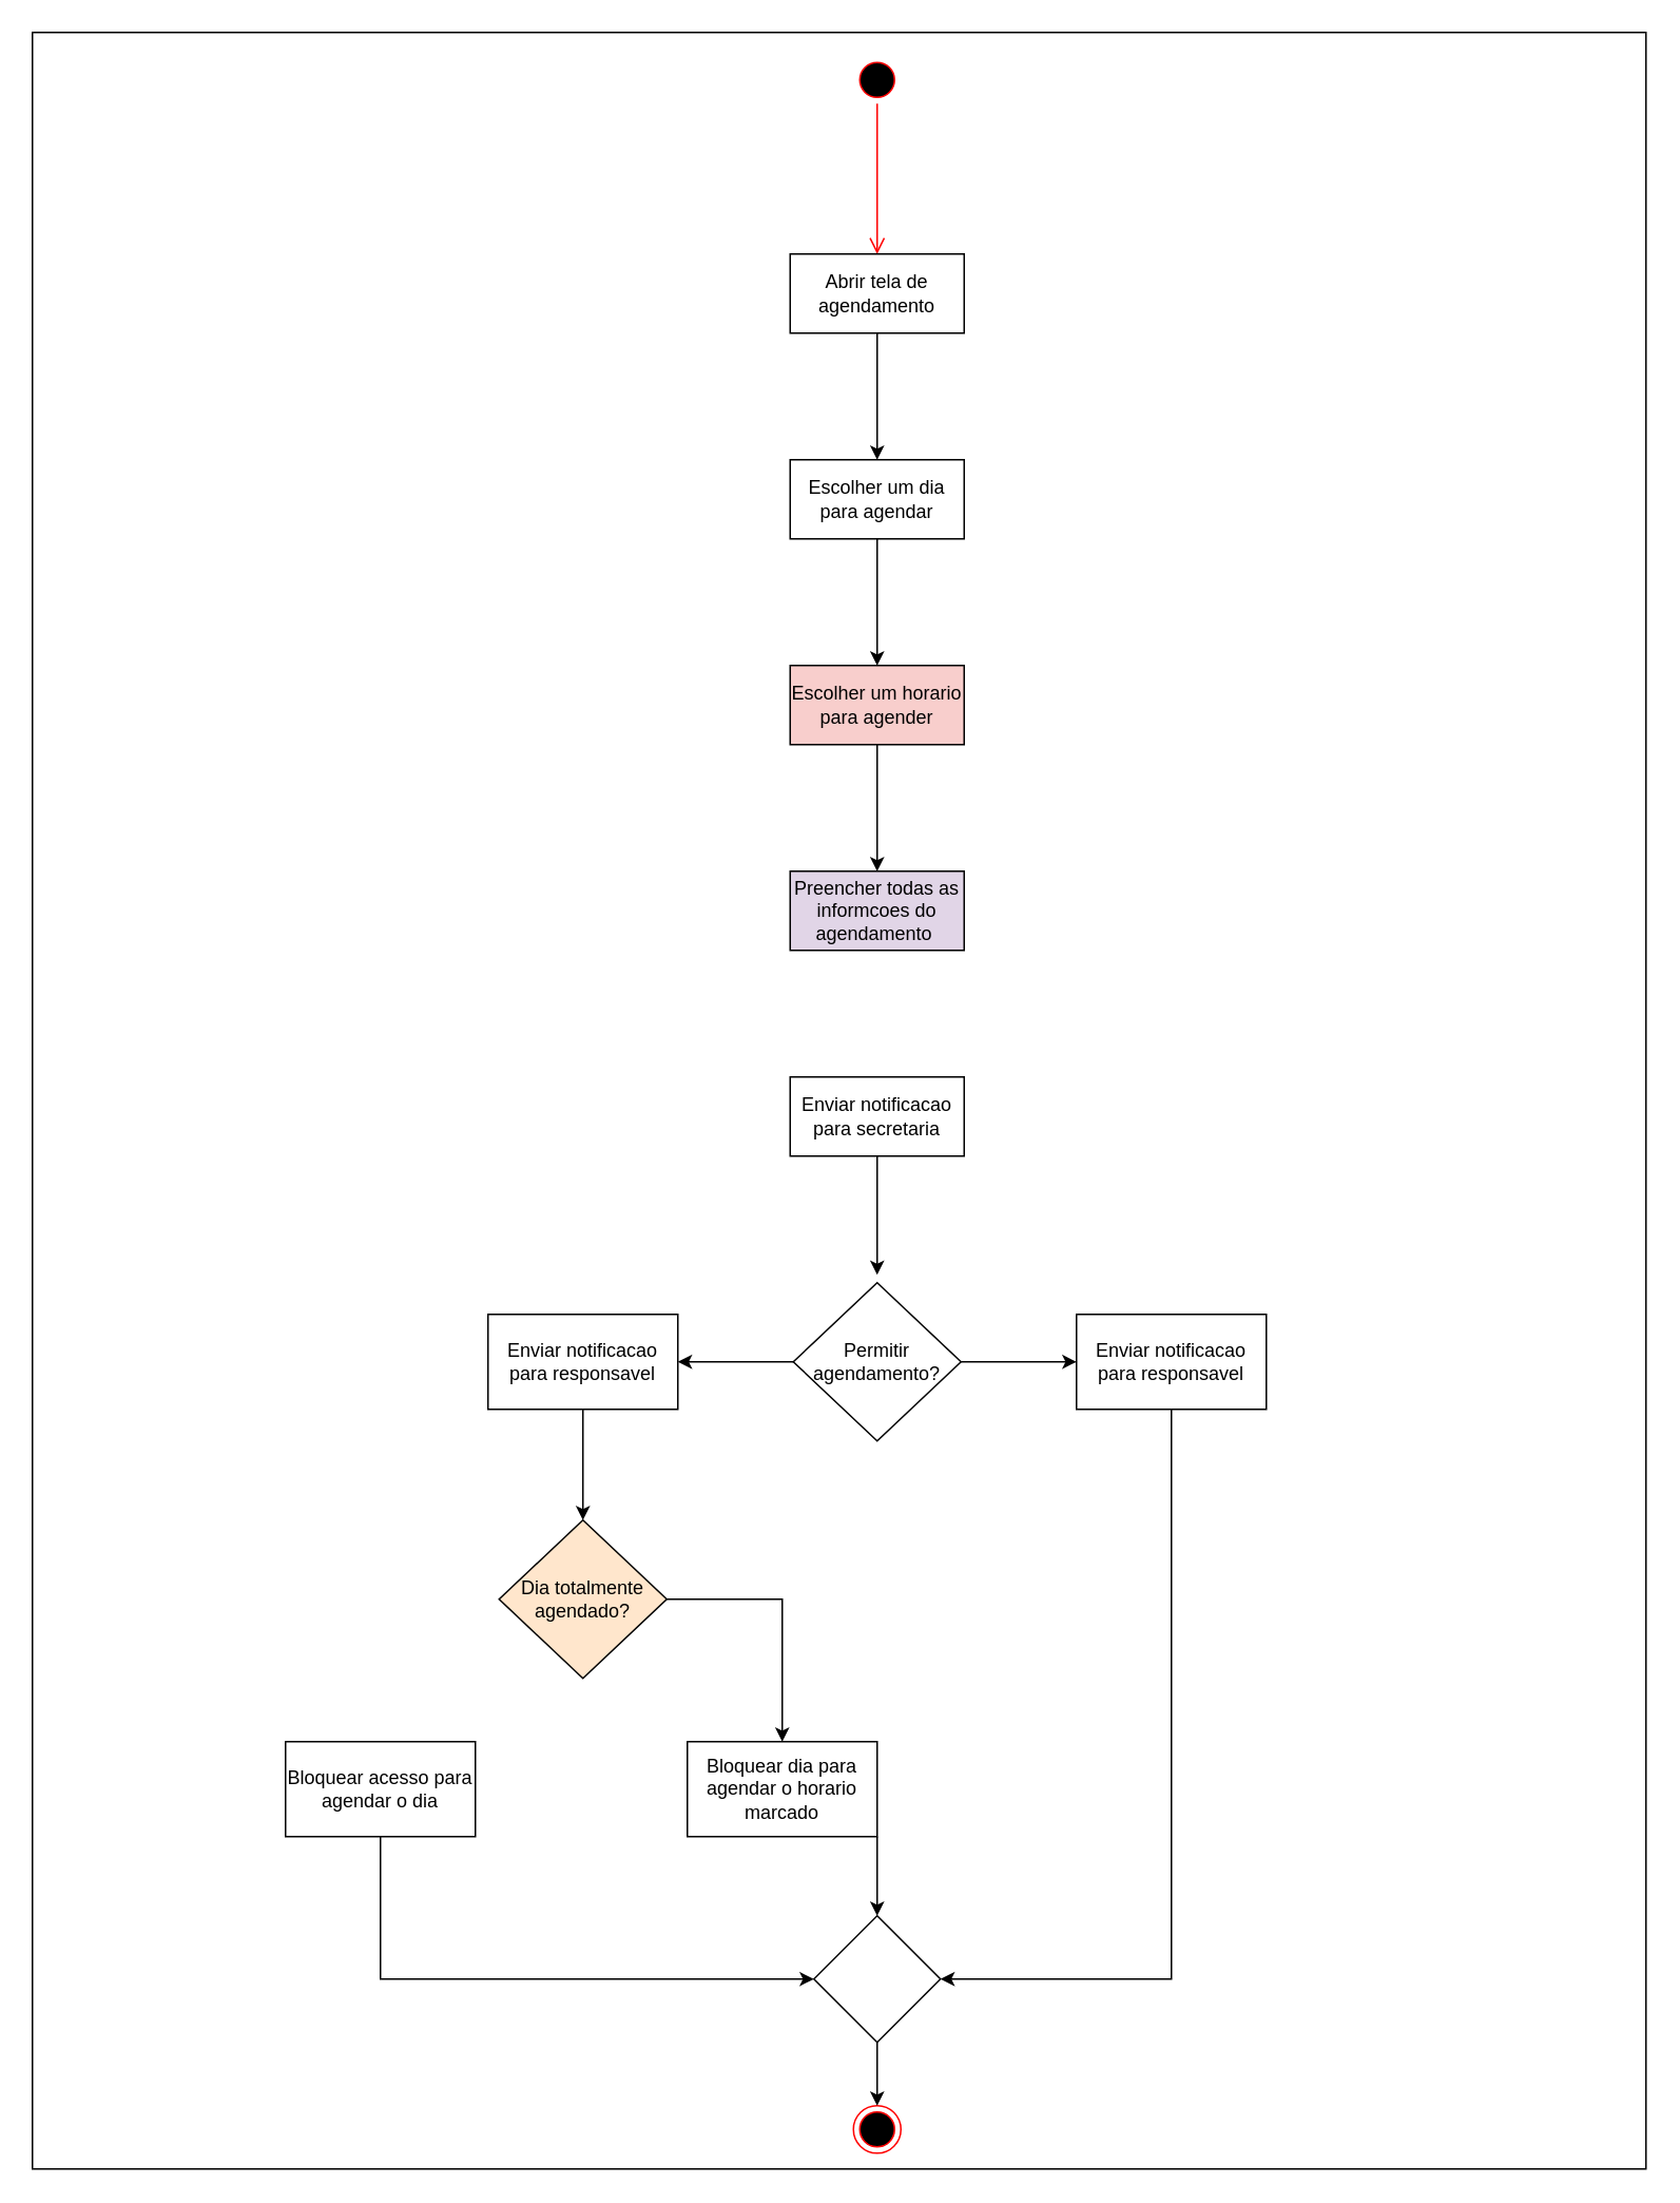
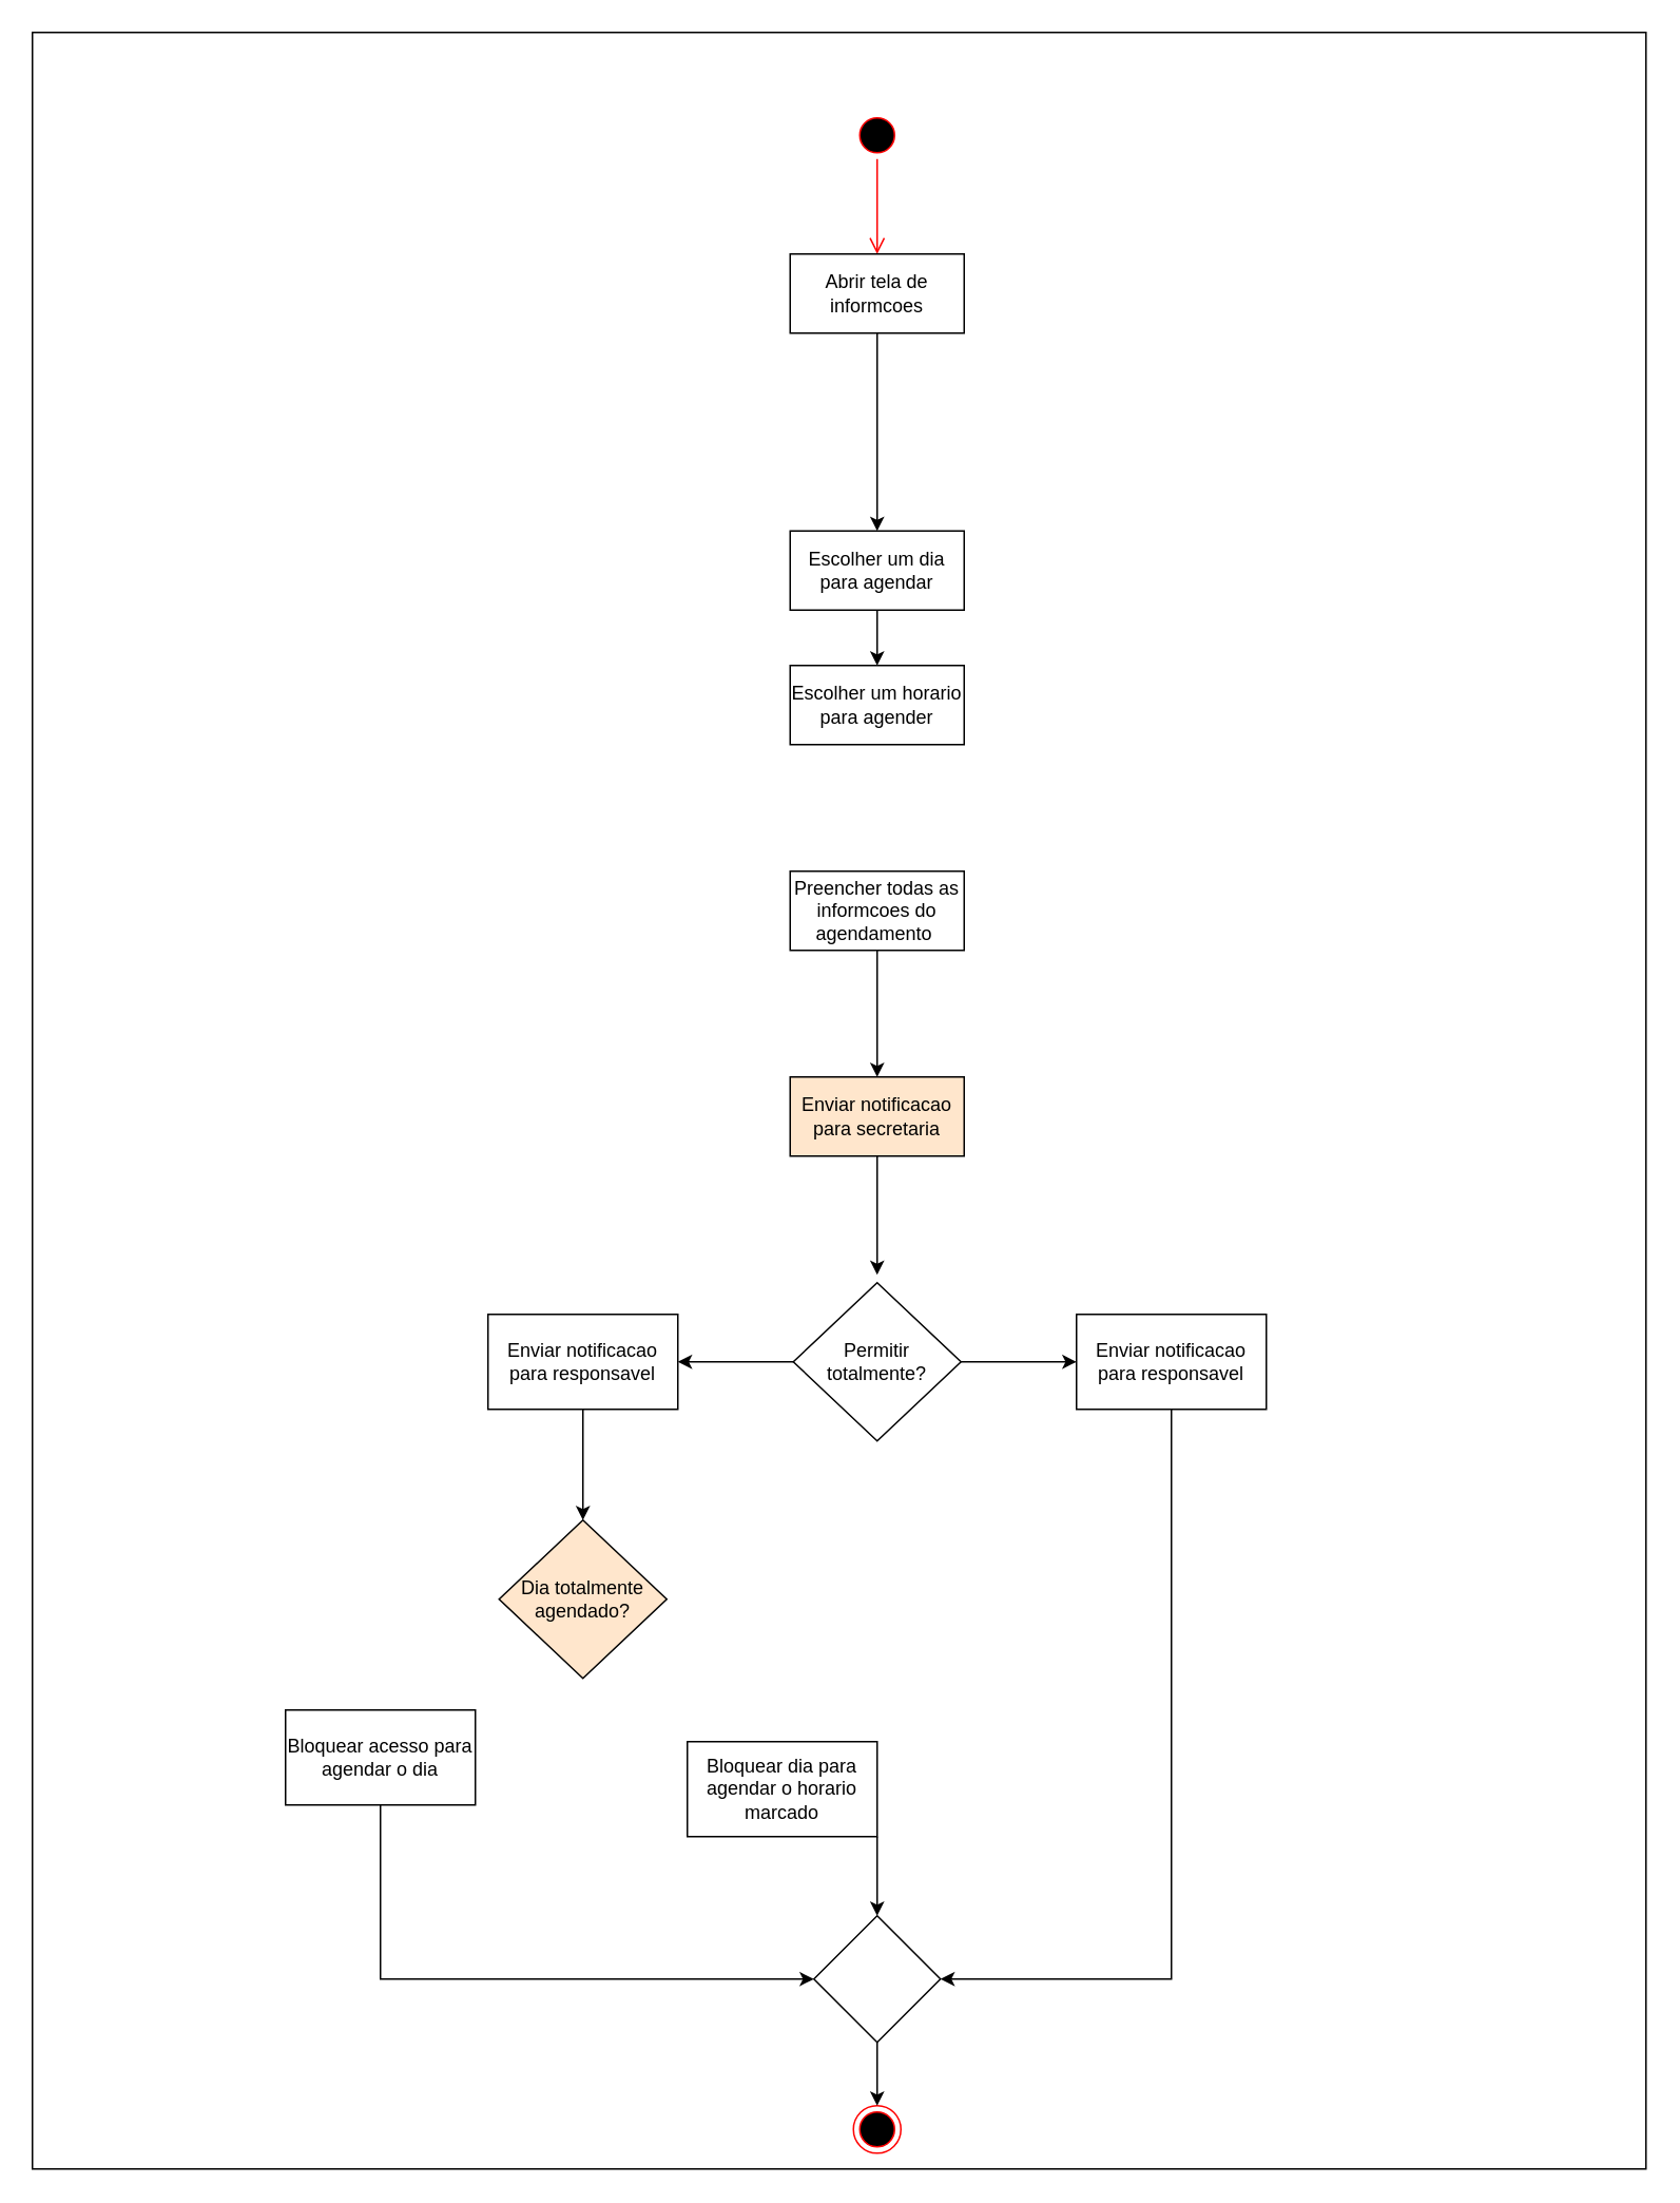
  <mxCell id="0" />
  <mxCell id="1" parent="0" />
  <mxCell id="2" value="" style="rounded=0;whiteSpace=wrap;html=1;" vertex="1" parent="1"><mxGeometry x="20" y="20" width="1020" height="1350" as="geometry" /></mxCell>
- <mxCell id="3" value="a" style="ellipse;html=1;shape=startState;fillColor=#000000;strokeColor=#ff0000;" vertex="1" parent="1"><mxGeometry x="539" y="35" width="30" height="30" as="geometry" /></mxCell>
+ <mxCell id="3" value="a" style="ellipse;html=1;shape=startState;fillColor=#000000;strokeColor=#ff0000;" vertex="1" parent="1"><mxGeometry x="539" y="70" width="30" height="30" as="geometry" /></mxCell>
  <mxCell id="4" value="" style="edgeStyle=orthogonalEdgeStyle;html=1;verticalAlign=bottom;endArrow=open;endSize=8;strokeColor=#ff0000;rounded=0;" edge="1" parent="1" source="3"><mxGeometry relative="1" as="geometry"><mxPoint x="554" y="160" as="targetPoint" /></mxGeometry></mxCell>
  <mxCell id="5" value="" style="edgeStyle=orthogonalEdgeStyle;rounded=0;orthogonalLoop=1;jettySize=auto;html=1;" edge="1" parent="1" source="6" target="8"><mxGeometry relative="1" as="geometry" /></mxCell>
- <mxCell id="6" value="Abrir tela de agendamento" style="html=1;whiteSpace=wrap;" vertex="1" parent="1"><mxGeometry x="499" y="160" width="110" height="50" as="geometry" /></mxCell>
+ <mxCell id="6" value="Abrir tela de informcoes" style="html=1;whiteSpace=wrap;" vertex="1" parent="1"><mxGeometry x="499" y="160" width="110" height="50" as="geometry" /></mxCell>
  <mxCell id="7" value="" style="edgeStyle=orthogonalEdgeStyle;rounded=0;orthogonalLoop=1;jettySize=auto;html=1;" edge="1" parent="1" source="8" target="10"><mxGeometry relative="1" as="geometry" /></mxCell>
- <mxCell id="8" value="Escolher um dia para agendar" style="html=1;whiteSpace=wrap;" vertex="1" parent="1"><mxGeometry x="499" y="290" width="110" height="50" as="geometry" /></mxCell>
- <mxCell id="9" value="" style="edgeStyle=orthogonalEdgeStyle;rounded=0;orthogonalLoop=1;jettySize=auto;html=1;" edge="1" parent="1" source="10" target="12"><mxGeometry relative="1" as="geometry" /></mxCell>
- <mxCell id="10" value="Escolher um horario para agender" style="html=1;whiteSpace=wrap;fillColor=#f8cecc;" vertex="1" parent="1"><mxGeometry x="499" y="420" width="110" height="50" as="geometry" /></mxCell>
- <mxCell id="12" value="Preencher todas as informcoes do agendamento&amp;nbsp;" style="html=1;whiteSpace=wrap;fillColor=#e1d5e7;" vertex="1" parent="1"><mxGeometry x="499" y="550" width="110" height="50" as="geometry" /></mxCell>
+ <mxCell id="8" value="Escolher um dia para agendar" style="html=1;whiteSpace=wrap;" vertex="1" parent="1"><mxGeometry x="499" y="335" width="110" height="50" as="geometry" /></mxCell>
+ <mxCell id="10" value="Escolher um horario para agender" style="html=1;whiteSpace=wrap;" vertex="1" parent="1"><mxGeometry x="499" y="420" width="110" height="50" as="geometry" /></mxCell>
+ <mxCell id="11" value="" style="edgeStyle=orthogonalEdgeStyle;rounded=0;orthogonalLoop=1;jettySize=auto;html=1;" edge="1" parent="1" source="12" target="14"><mxGeometry relative="1" as="geometry" /></mxCell>
+ <mxCell id="12" value="Preencher todas as informcoes do agendamento&amp;nbsp;" style="html=1;whiteSpace=wrap;" vertex="1" parent="1"><mxGeometry x="499" y="550" width="110" height="50" as="geometry" /></mxCell>
  <mxCell id="13" value="" style="edgeStyle=orthogonalEdgeStyle;rounded=0;orthogonalLoop=1;jettySize=auto;html=1;" edge="1" parent="1" source="14"><mxGeometry relative="1" as="geometry"><mxPoint x="554" y="805" as="targetPoint" /></mxGeometry></mxCell>
- <mxCell id="14" value="Enviar notificacao para secretaria" style="html=1;whiteSpace=wrap;" vertex="1" parent="1"><mxGeometry x="499" y="680" width="110" height="50" as="geometry" /></mxCell>
+ <mxCell id="14" value="Enviar notificacao para secretaria" style="html=1;whiteSpace=wrap;fillColor=#ffe6cc;" vertex="1" parent="1"><mxGeometry x="499" y="680" width="110" height="50" as="geometry" /></mxCell>
  <mxCell id="15" value="" style="edgeStyle=orthogonalEdgeStyle;rounded=0;orthogonalLoop=1;jettySize=auto;html=1;" edge="1" parent="1" source="17" target="19"><mxGeometry relative="1" as="geometry" /></mxCell>
  <mxCell id="16" value="" style="edgeStyle=orthogonalEdgeStyle;rounded=0;orthogonalLoop=1;jettySize=auto;html=1;" edge="1" parent="1" source="17" target="21"><mxGeometry relative="1" as="geometry" /></mxCell>
- <mxCell id="17" value="Permitir agendamento?" style="rhombus;whiteSpace=wrap;html=1;" vertex="1" parent="1"><mxGeometry x="501" y="810" width="106" height="100" as="geometry" /></mxCell>
+ <mxCell id="17" value="Permitir totalmente?" style="rhombus;whiteSpace=wrap;html=1;" vertex="1" parent="1"><mxGeometry x="501" y="810" width="106" height="100" as="geometry" /></mxCell>
  <mxCell id="18" style="edgeStyle=orthogonalEdgeStyle;rounded=0;orthogonalLoop=1;jettySize=auto;html=1;entryX=1;entryY=0.5;entryDx=0;entryDy=0;" edge="1" parent="1" source="19" target="30"><mxGeometry relative="1" as="geometry"><Array as="points"><mxPoint x="740" y="1250" /></Array></mxGeometry></mxCell>
  <mxCell id="19" value="Enviar notificacao para responsavel" style="whiteSpace=wrap;html=1;" vertex="1" parent="1"><mxGeometry x="680" y="830" width="120" height="60" as="geometry" /></mxCell>
  <mxCell id="20" value="" style="edgeStyle=orthogonalEdgeStyle;rounded=0;orthogonalLoop=1;jettySize=auto;html=1;" edge="1" parent="1" source="21"><mxGeometry relative="1" as="geometry"><mxPoint x="368" y="960" as="targetPoint" /></mxGeometry></mxCell>
  <mxCell id="21" value="Enviar notificacao para responsavel" style="whiteSpace=wrap;html=1;" vertex="1" parent="1"><mxGeometry x="308" y="830" width="120" height="60" as="geometry" /></mxCell>
- <mxCell id="22" value="" style="edgeStyle=orthogonalEdgeStyle;rounded=0;orthogonalLoop=1;jettySize=auto;html=1;" edge="1" parent="1" source="23" target="27"><mxGeometry relative="1" as="geometry" /></mxCell>
  <mxCell id="23" value="Dia totalmente agendado?" style="rhombus;whiteSpace=wrap;html=1;fillColor=#ffe6cc;" vertex="1" parent="1"><mxGeometry x="315" y="960" width="106" height="100" as="geometry" /></mxCell>
  <mxCell id="24" style="edgeStyle=orthogonalEdgeStyle;rounded=0;orthogonalLoop=1;jettySize=auto;html=1;" edge="1" parent="1" source="25" target="30"><mxGeometry relative="1" as="geometry"><Array as="points"><mxPoint x="240" y="1250" /></Array></mxGeometry></mxCell>
- <mxCell id="25" value="Bloquear acesso para agendar o dia" style="whiteSpace=wrap;html=1;" vertex="1" parent="1"><mxGeometry x="180" y="1100" width="120" height="60" as="geometry" /></mxCell>
+ <mxCell id="25" value="Bloquear acesso para agendar o dia" style="whiteSpace=wrap;html=1;" vertex="1" parent="1"><mxGeometry x="180" y="1080" width="120" height="60" as="geometry" /></mxCell>
  <mxCell id="26" style="edgeStyle=orthogonalEdgeStyle;rounded=0;orthogonalLoop=1;jettySize=auto;html=1;exitX=1;exitY=1;exitDx=0;exitDy=0;entryX=0.5;entryY=0;entryDx=0;entryDy=0;" edge="1" parent="1" source="27" target="30"><mxGeometry relative="1" as="geometry" /></mxCell>
  <mxCell id="27" value="Bloquear dia para agendar o horario marcado" style="whiteSpace=wrap;html=1;" vertex="1" parent="1"><mxGeometry x="434" y="1100" width="120" height="60" as="geometry" /></mxCell>
  <mxCell id="28" value="" style="ellipse;html=1;shape=endState;fillColor=#000000;strokeColor=#ff0000;" vertex="1" parent="1"><mxGeometry x="539" y="1330" width="30" height="30" as="geometry" /></mxCell>
  <mxCell id="29" value="" style="edgeStyle=orthogonalEdgeStyle;rounded=0;orthogonalLoop=1;jettySize=auto;html=1;" edge="1" parent="1" source="30" target="28"><mxGeometry relative="1" as="geometry" /></mxCell>
  <mxCell id="30" value="" style="rhombus;whiteSpace=wrap;html=1;" vertex="1" parent="1"><mxGeometry x="514" y="1210" width="80" height="80" as="geometry" /></mxCell>
